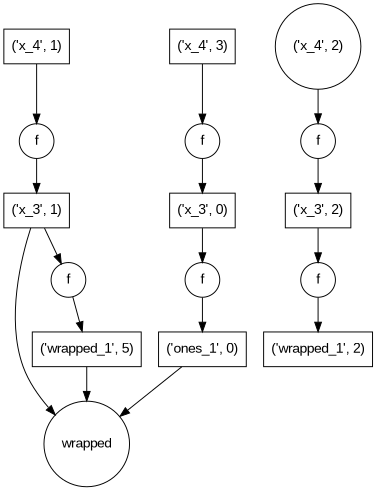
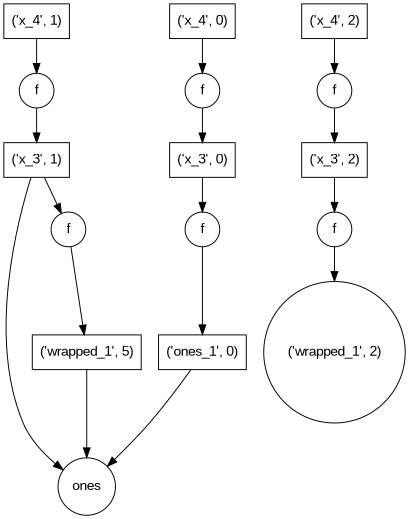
  strict digraph {
    fontname="Liberation Sans"
    node [fontname="Liberation Sans" shape=box]
    edge [fontname="Liberation Sans"]
    n1 [label=f shape=circle]
-   "('x_4', 0)" [label="('x_4', 3)"]
+   "('x_4', 0)"
    n3 [label="('x_3', 0)"]
    n4 [label="('wrapped_1', 5)"]
-   n5 [label=wrapped shape=circle]
+   n5 [label=ones shape=circle]
    n6 [label="('ones_1', 0)"]
    n7 [label=f shape=circle]
    n8 [label=f shape=circle]
    n9 [label=f shape=circle]
    n10 [label="('x_3', 2)"]
    n11 [label=f shape=circle]
    n12 [label="('x_3', 1)"]
-   n13 [label="('wrapped_1', 2)"]
+   n13 [label="('wrapped_1', 2)" shape=circle]
    n14 [label=f shape=circle]
-   "('x_4', 2)" [shape=circle]
+   "('x_4', 2)"
    "('x_4', 1)"
    n1 -> n3
    "('x_4', 0)" -> n1
    n3 -> n7
    n4 -> n5
    n6 -> n5
    n7 -> n6
    n8 -> n4
    n9 -> n10
    n10 -> n11
    n11 -> n13
    n12 -> n5
    n12 -> n8
    n14 -> n12
    "('x_4', 2)" -> n9
    "('x_4', 1)" -> n14
  }
